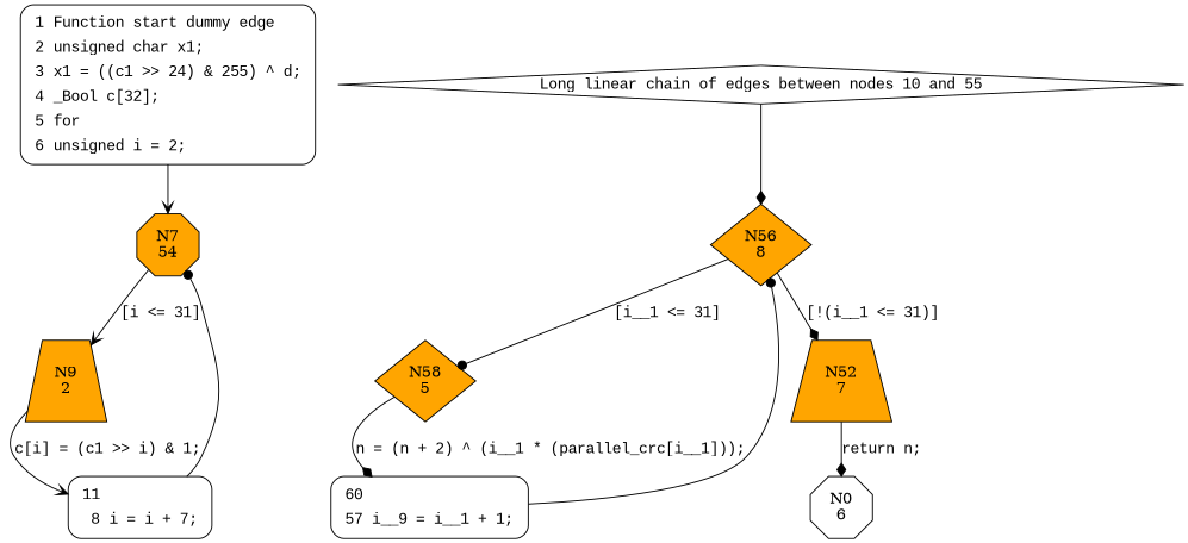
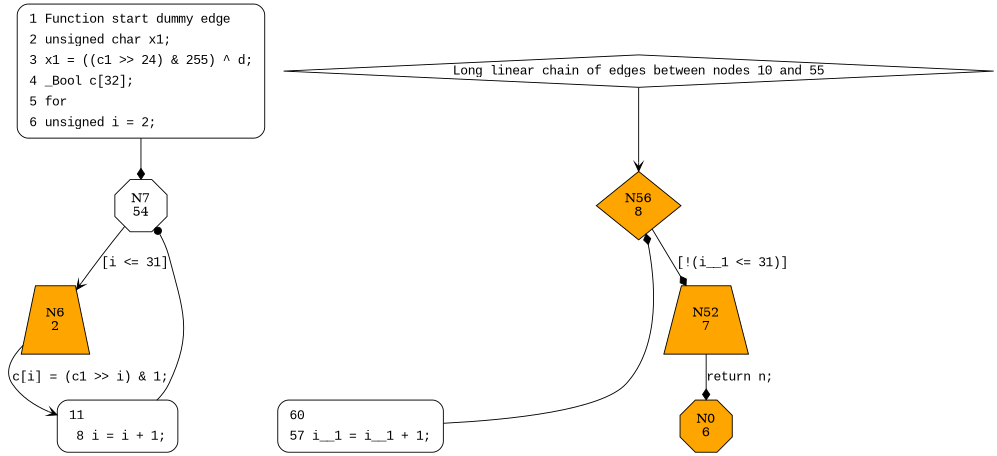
  digraph {
    node [fillcolor=orange shape=Mrecord style=filled]
    edge [arrowhead=vee fontname="Courier New"]
-   n1 [label="N7\n54" shape=octagon]
-   n2 [label="N9\n2" shape=trapezium]
-   n3 [fillcolor=white fontname="Courier New" label=<<table border="0" cellborder="0" cellpadding="3" bgcolor="white"><tr><td align="right">11</td><td align="left"></td></tr><tr><td align="right">8</td><td align="left">i = i + 7;</td></tr></table>> penwidth=1 style="filled,bold"]
+   n1 [fillcolor=white label="N7\n54" shape=octagon]
+   n2 [label="N6\n2" shape=trapezium]
+   n3 [fillcolor=white fontname="Courier New" label=<<table border="0" cellborder="0" cellpadding="3" bgcolor="white"><tr><td align="right">11</td><td align="left"></td></tr><tr><td align="right">8</td><td align="left">i = i + 1;</td></tr></table>> penwidth=1 style="filled,bold"]
    n4 [fillcolor=white fontname="Courier New" label="Long linear chain of edges between nodes 10 and 55" penwidth=1 shape=diamond style="filled,bold"]
    n5 [label="N56\n8" shape=diamond]
-   n6 [label="N58\n5" shape=diamond]
    n7 [label="N52\n7" shape=trapezium]
-   n8 [fillcolor=white fontname="Courier New" label=<<table border="0" cellborder="0" cellpadding="3" bgcolor="white"><tr><td align="right">60</td><td align="left"></td></tr><tr><td align="right">57</td><td align="left">i__9 = i__1 + 1;</td></tr></table>> penwidth=1 style="filled,bold"]
-   n9 [fillcolor=white label="N0\n6" shape=octagon]
+   n8 [fillcolor=white fontname="Courier New" label=<<table border="0" cellborder="0" cellpadding="3" bgcolor="white"><tr><td align="right">60</td><td align="left"></td></tr><tr><td align="right">57</td><td align="left">i__1 = i__1 + 1;</td></tr></table>> penwidth=1 style="filled,bold"]
+   n9 [label="N0\n6" shape=octagon]
    n10 [fillcolor=white fontname="Courier New" label=<<table border="0" cellborder="0" cellpadding="3" bgcolor="white"><tr><td align="right">1</td><td align="left">Function start dummy edge</td></tr><tr><td align="right">2</td><td align="left">unsigned char x1;</td></tr><tr><td align="right">3</td><td align="left">x1 = ((c1 &gt;&gt; 24) &amp; 255) ^ d;</td></tr><tr><td align="right">4</td><td align="left">_Bool c[32];</td></tr><tr><td align="right">5</td><td align="left">for</td></tr><tr><td align="right">6</td><td align="left">unsigned i = 2;</td></tr></table>> penwidth=1 style="filled,bold"]
    n1 -> n2 [label="[i <= 31]"]
    n2 -> n3 [label="c[i] = (c1 >> i) & 1;"]
    n3 -> n1 [arrowhead=dot fontname=""]
-   n4 -> n5 [arrowhead=diamond fontname=""]
-   n5 -> n6 [arrowhead=dot label="[i__1 <= 31]"]
+   n4 -> n5 [fontname=""]
    n5 -> n7 [arrowhead=diamond label="[!(i__1 <= 31)]"]
-   n6 -> n8 [arrowhead=diamond label="n = (n + 2) ^ (i__1 * (parallel_crc[i__1]));"]
    n7 -> n9 [arrowhead=diamond label="return n;"]
-   n8 -> n5 [arrowhead=dot fontname=""]
-   n10 -> n1 [fontname=""]
+   n8 -> n5 [arrowhead=diamond fontname=""]
+   n10 -> n1 [arrowhead=diamond fontname=""]
  }
